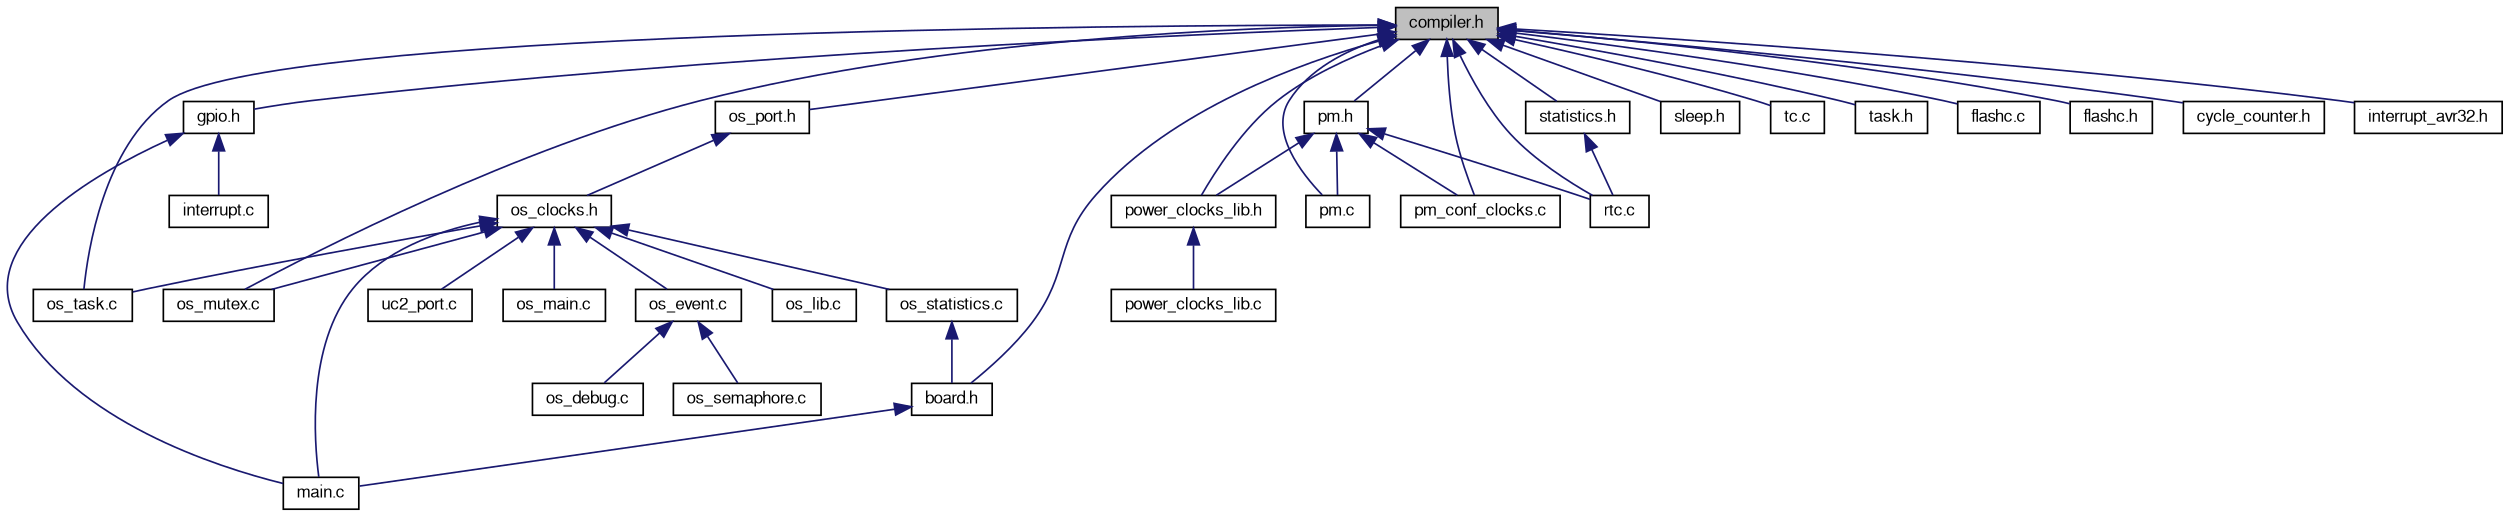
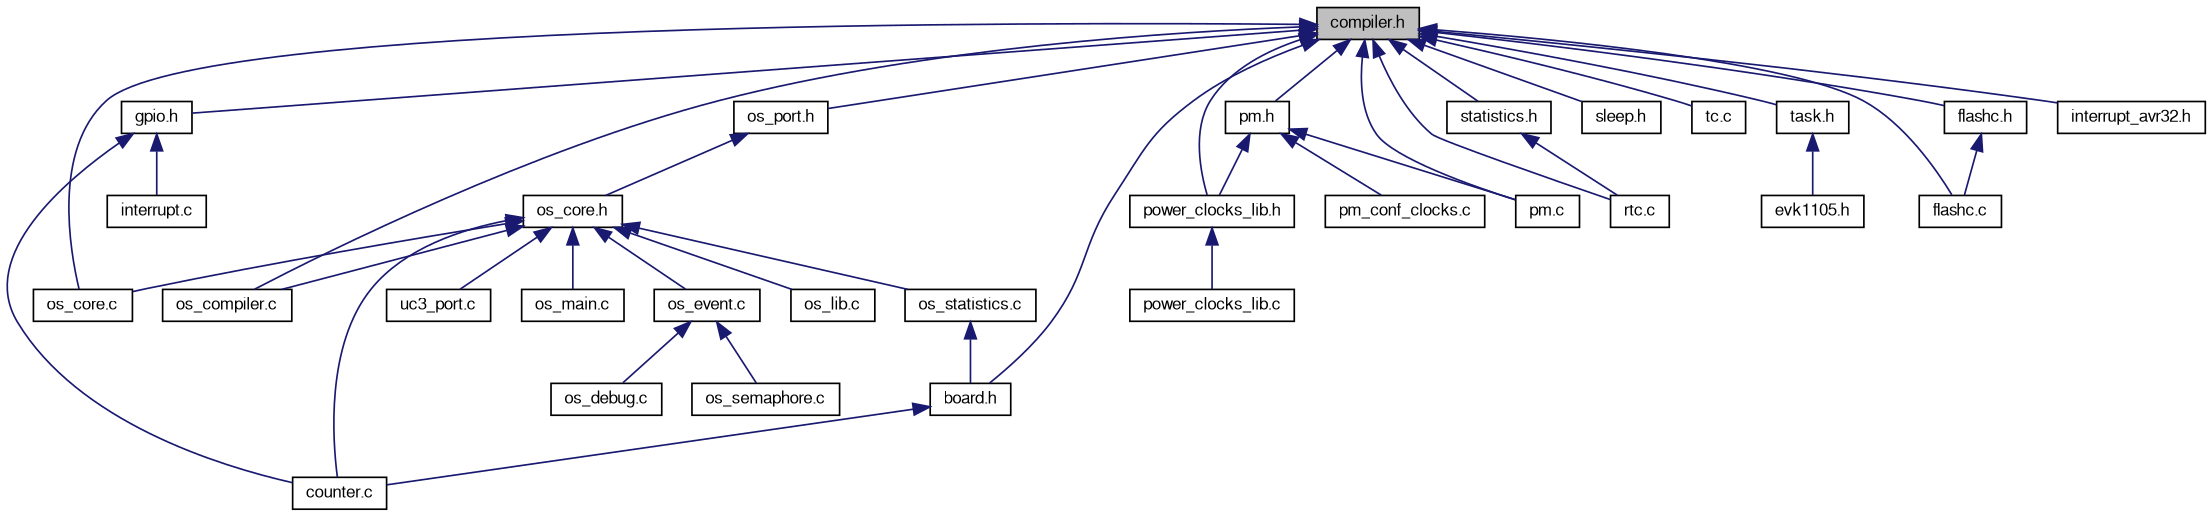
  digraph {
    node [color=black fillcolor=white fontname=FreeSans fontsize=10 shape=record style=filled]
    edge [color=midnightblue dir=back fontname=FreeSans fontsize=10 labelfontname=FreeSans labelfontsize=10 style=solid]
    n1 [fillcolor=grey75 fontcolor=black height=0.2 label="compiler.h" width=0.4]
    n2 [height=0.2 label="os_port.h" width=0.4]
-   n3 [height=0.2 label="os_task.c" width=0.4]
+   n3 [height=0.2 label="os_core.c" width=0.4]
    n4 [height=0.2 label="power_clocks_lib.h" width=0.4]
    n5 [height=0.2 label="pm.h" width=0.4]
    n6 [height=0.2 label="pm.c" width=0.4]
    n7 [height=0.2 label="pm_conf_clocks.c" width=0.4]
    n8 [height=0.2 label="rtc.c" width=0.4]
    n9 [height=0.2 label="sleep.h" width=0.4]
    n10 [height=0.2 label="tc.c" width=0.4]
    n11 [height=0.2 label="board.h" width=0.4]
    n12 [height=0.2 label="task.h" width=0.4]
    n13 [height=0.2 label="gpio.h" width=0.4]
    n14 [height=0.2 label="statistics.h" width=0.4]
    n15 [height=0.2 label="flashc.c" width=0.4]
    n16 [height=0.2 label="flashc.h" width=0.4]
-   n17 [height=0.2 label="cycle_counter.h" width=0.4]
    n18 [height=0.2 label="interrupt_avr32.h" width=0.4]
-   n19 [height=0.2 label="os_mutex.c" width=0.4]
-   n20 [height=0.2 label="os_clocks.h" width=0.4]
+   n19 [height=0.2 label="os_compiler.c" width=0.4]
+   n20 [height=0.2 label="os_core.h" width=0.4]
    n21 [height=0.2 label="power_clocks_lib.c" width=0.4]
-   n22 [height=0.2 label="main.c" width=0.4]
+   n22 [height=0.2 label="counter.c" width=0.4]
+   n23 [height=0.2 label="evk1105.h" width=0.4]
    n24 [height=0.2 label="interrupt.c" width=0.4]
    n25 [height=0.2 label="os_lib.c" width=0.4]
    n26 [height=0.2 label="os_statistics.c" width=0.4]
    n27 [height=0.2 label="os_event.c" width=0.4]
-   n28 [height=0.2 label="uc2_port.c" width=0.4]
+   n28 [height=0.2 label="uc3_port.c" width=0.4]
    n29 [height=0.2 label="os_main.c" width=0.4]
    n30 [height=0.2 label="os_debug.c" width=0.4]
    n31 [height=0.2 label="os_semaphore.c" width=0.4]
    n1 -> n2
    n1 -> n3
    n1 -> n4
    n1 -> n5
    n1 -> n6
-   n1 -> n7
    n1 -> n8
    n1 -> n9
    n1 -> n10
    n1 -> n11
    n1 -> n12
    n1 -> n13
    n1 -> n14
    n1 -> n15
    n1 -> n16
-   n1 -> n17
    n1 -> n18
    n1 -> n19
    n2 -> n20
    n4 -> n21
    n5 -> n4
    n5 -> n6
    n5 -> n7
-   n5 -> n8
    n11 -> n22
+   n12 -> n23
    n13 -> n22
    n13 -> n24
    n14 -> n8
+   n16 -> n15
    n20 -> n3
    n20 -> n19
    n20 -> n22
    n20 -> n25
    n20 -> n26
    n20 -> n27
    n20 -> n28
    n20 -> n29
    n26 -> n11
    n27 -> n30
    n27 -> n31
  }
